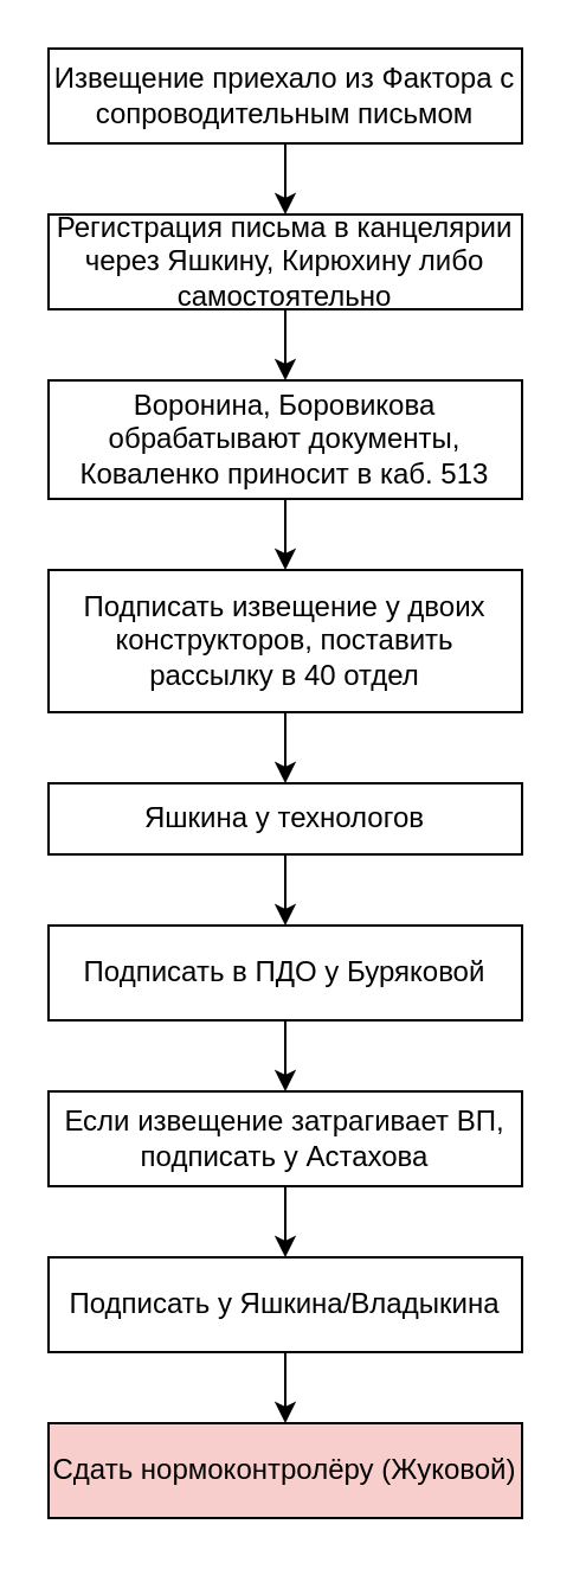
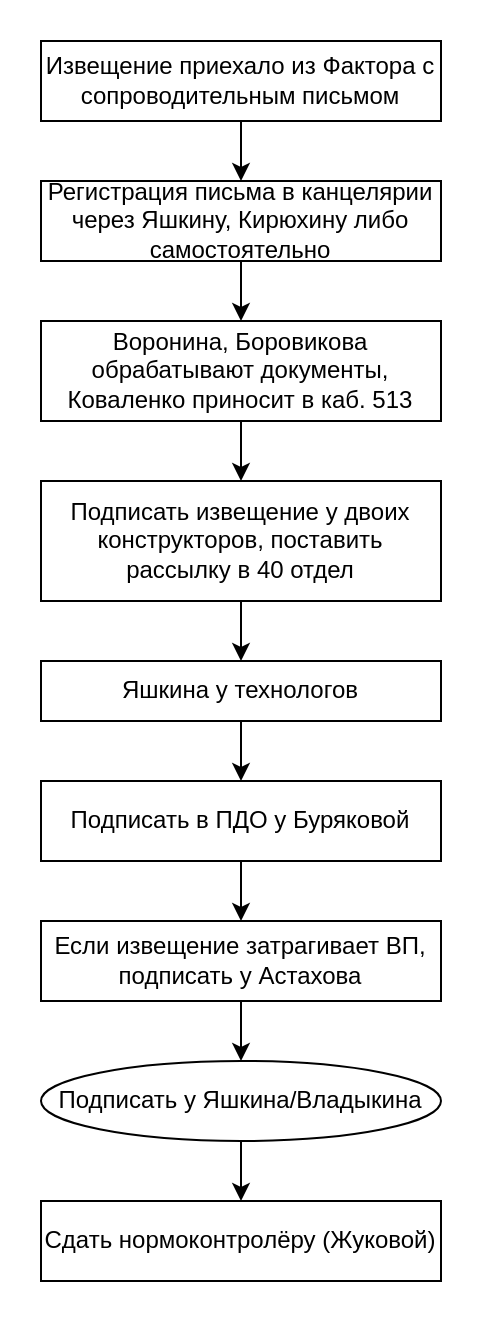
  <mxCell id="0" />
  <mxCell id="1" parent="0" />
  <mxCell id="2" style="edgeStyle=orthogonalEdgeStyle;rounded=0;orthogonalLoop=1;jettySize=auto;html=1;exitX=0.5;exitY=1;exitDx=0;exitDy=0;entryX=0.5;entryY=0;entryDx=0;entryDy=0;" edge="1" parent="1" source="3" target="4"><mxGeometry relative="1" as="geometry"><mxPoint x="114" y="140" as="targetPoint" /></mxGeometry></mxCell>
  <mxCell id="3" value="Извещение приехало из Фактора с сопроводительным письмом" style="rounded=0;whiteSpace=wrap;html=1;" vertex="1" parent="1"><mxGeometry x="20" y="20" width="200" height="40" as="geometry" /></mxCell>
  <mxCell id="4" value="Регистрация письма в канцелярии&lt;div&gt;через Яшкину, Кирюхину либо самостоятельно&lt;/div&gt;" style="rounded=0;whiteSpace=wrap;html=1;" vertex="1" parent="1"><mxGeometry x="20" y="90" width="200" height="40" as="geometry" /></mxCell>
  <mxCell id="5" style="edgeStyle=orthogonalEdgeStyle;rounded=0;orthogonalLoop=1;jettySize=auto;html=1;exitX=0.5;exitY=1;exitDx=0;exitDy=0;entryX=0.5;entryY=0;entryDx=0;entryDy=0;" edge="1" parent="1" source="4" target="6"><mxGeometry relative="1" as="geometry"><mxPoint x="114" y="260" as="targetPoint" /><mxPoint x="114" y="200" as="sourcePoint" /></mxGeometry></mxCell>
  <mxCell id="6" value="Воронина, Боровикова обрабатывают документы, Коваленко приносит в каб. 513" style="rounded=0;whiteSpace=wrap;html=1;" vertex="1" parent="1"><mxGeometry x="20" y="160" width="200" height="50" as="geometry" /></mxCell>
  <mxCell id="7" value="Подписать извещение у двоих конструкторов, поставить рассылку в 40 отдел" style="rounded=0;whiteSpace=wrap;html=1;" vertex="1" parent="1"><mxGeometry x="20" y="240" width="200" height="60" as="geometry" /></mxCell>
  <mxCell id="8" value="" style="endArrow=classic;html=1;rounded=0;entryX=0.5;entryY=0;entryDx=0;entryDy=0;exitX=0.5;exitY=1;exitDx=0;exitDy=0;" edge="1" parent="1" source="6" target="7"><mxGeometry width="50" height="50" relative="1" as="geometry"><mxPoint x="90" y="290" as="sourcePoint" /><mxPoint x="140" y="240" as="targetPoint" /></mxGeometry></mxCell>
  <mxCell id="9" value="Яшкина у технологов" style="rounded=0;whiteSpace=wrap;html=1;" vertex="1" parent="1"><mxGeometry x="20" y="330" width="200" height="30" as="geometry" /></mxCell>
  <mxCell id="10" value="" style="endArrow=classic;html=1;rounded=0;exitX=0.5;exitY=1;exitDx=0;exitDy=0;entryX=0.5;entryY=0;entryDx=0;entryDy=0;" edge="1" parent="1" source="7" target="9"><mxGeometry width="50" height="50" relative="1" as="geometry"><mxPoint x="260" y="350" as="sourcePoint" /><mxPoint x="310" y="300" as="targetPoint" /></mxGeometry></mxCell>
  <mxCell id="11" value="Подписать в ПДО у Буряковой" style="rounded=0;whiteSpace=wrap;html=1;" vertex="1" parent="1"><mxGeometry x="20" y="390" width="200" height="40" as="geometry" /></mxCell>
  <mxCell id="12" value="" style="endArrow=classic;html=1;rounded=0;entryX=0.5;entryY=0;entryDx=0;entryDy=0;exitX=0.5;exitY=1;exitDx=0;exitDy=0;" edge="1" parent="1" source="9" target="11"><mxGeometry width="50" height="50" relative="1" as="geometry"><mxPoint x="90" y="440" as="sourcePoint" /><mxPoint x="140" y="390" as="targetPoint" /></mxGeometry></mxCell>
  <mxCell id="13" style="edgeStyle=orthogonalEdgeStyle;rounded=0;orthogonalLoop=1;jettySize=auto;html=1;exitX=0.5;exitY=1;exitDx=0;exitDy=0;" edge="1" parent="1" source="6" target="6"><mxGeometry relative="1" as="geometry" /></mxCell>
  <mxCell id="14" value="Если извещение затрагивает ВП, подписать у Астахова" style="rounded=0;whiteSpace=wrap;html=1;" vertex="1" parent="1"><mxGeometry x="20" y="460" width="200" height="40" as="geometry" /></mxCell>
  <mxCell id="15" value="" style="endArrow=classic;html=1;rounded=0;entryX=0.5;entryY=0;entryDx=0;entryDy=0;exitX=0.5;exitY=1;exitDx=0;exitDy=0;" edge="1" parent="1" source="11" target="14"><mxGeometry width="50" height="50" relative="1" as="geometry"><mxPoint x="90" y="510" as="sourcePoint" /><mxPoint x="140" y="460" as="targetPoint" /></mxGeometry></mxCell>
- <mxCell id="16" value="Подписать у Яшкина/Владыкина" style="rounded=0;whiteSpace=wrap;html=1;" vertex="1" parent="1"><mxGeometry x="20" y="530" width="200" height="40" as="geometry" /></mxCell>
+ <mxCell id="16" value="Подписать у Яшкина/Владыкина" style="ellipse;whiteSpace=wrap;html=1;" vertex="1" parent="1"><mxGeometry x="20" y="530" width="200" height="40" as="geometry" /></mxCell>
  <mxCell id="17" value="" style="endArrow=classic;html=1;rounded=0;exitX=0.5;exitY=1;exitDx=0;exitDy=0;" edge="1" parent="1" source="14" target="16"><mxGeometry width="50" height="50" relative="1" as="geometry"><mxPoint x="90" y="490" as="sourcePoint" /><mxPoint x="140" y="440" as="targetPoint" /></mxGeometry></mxCell>
  <mxCell id="18" value="" style="endArrow=classic;html=1;rounded=0;exitX=0.5;exitY=1;exitDx=0;exitDy=0;" edge="1" parent="1" source="16"><mxGeometry width="50" height="50" relative="1" as="geometry"><mxPoint x="90" y="490" as="sourcePoint" /><mxPoint x="120" y="600" as="targetPoint" /></mxGeometry></mxCell>
- <mxCell id="19" value="Сдать нормоконтролёру (Жуковой)" style="rounded=0;whiteSpace=wrap;html=1;fillColor=#f8cecc;" vertex="1" parent="1"><mxGeometry x="20" y="600" width="200" height="40" as="geometry" /></mxCell>
+ <mxCell id="19" value="Сдать нормоконтролёру (Жуковой)" style="rounded=0;whiteSpace=wrap;html=1;" vertex="1" parent="1"><mxGeometry x="20" y="600" width="200" height="40" as="geometry" /></mxCell>
